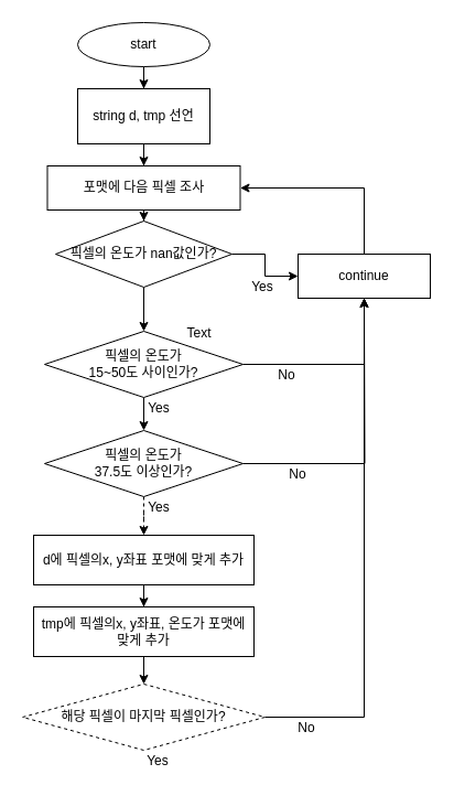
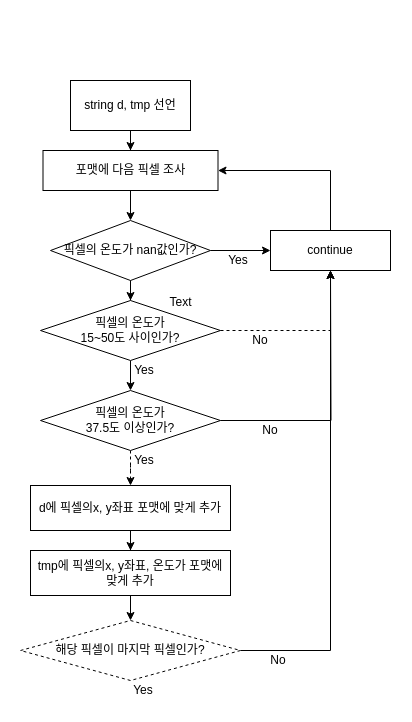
  <mxCell id="0" />
  <mxCell id="1" parent="0" />
- <mxCell id="2" style="edgeStyle=orthogonalEdgeStyle;rounded=0;orthogonalLoop=1;jettySize=auto;html=1;entryX=0.5;entryY=0;entryDx=0;entryDy=0;" edge="1" parent="1" source="3" target="5"><mxGeometry relative="1" as="geometry" /></mxCell>
- <mxCell id="3" value="start" style="ellipse;whiteSpace=wrap;html=1;" vertex="1" parent="1"><mxGeometry x="70" y="20" width="120" height="40" as="geometry" /></mxCell>
  <mxCell id="4" value="" style="edgeStyle=orthogonalEdgeStyle;rounded=0;orthogonalLoop=1;jettySize=auto;html=1;" edge="1" parent="1" source="5" target="7"><mxGeometry relative="1" as="geometry" /></mxCell>
  <mxCell id="5" value="string d, tmp 선언" style="rounded=0;whiteSpace=wrap;html=1;" vertex="1" parent="1"><mxGeometry x="70" y="80" width="120" height="50" as="geometry" /></mxCell>
  <mxCell id="6" value="" style="edgeStyle=orthogonalEdgeStyle;rounded=0;orthogonalLoop=1;jettySize=auto;html=1;" edge="1" parent="1" source="7" target="10"><mxGeometry relative="1" as="geometry" /></mxCell>
  <mxCell id="7" value="포맷에 다음 픽셀 조사" style="rounded=0;whiteSpace=wrap;html=1;" vertex="1" parent="1"><mxGeometry x="42.5" y="150" width="175" height="40" as="geometry" /></mxCell>
  <mxCell id="8" value="" style="edgeStyle=orthogonalEdgeStyle;rounded=0;orthogonalLoop=1;jettySize=auto;html=1;" edge="1" parent="1" source="10" target="13"><mxGeometry relative="1" as="geometry" /></mxCell>
  <mxCell id="9" style="edgeStyle=orthogonalEdgeStyle;rounded=0;orthogonalLoop=1;jettySize=auto;html=1;exitX=1;exitY=0.5;exitDx=0;exitDy=0;entryX=0;entryY=0.5;entryDx=0;entryDy=0;" edge="1" parent="1" source="10" target="28"><mxGeometry relative="1" as="geometry" /></mxCell>
- <mxCell id="10" value="픽셀의 온도가 nan값인가?" style="rhombus;whiteSpace=wrap;html=1;" vertex="1" parent="1"><mxGeometry x="50" y="200" width="160" height="60" as="geometry" /></mxCell>
+ <mxCell id="10" value="픽셀의 온도가 nan값인가?" style="rhombus;whiteSpace=wrap;html=1;" vertex="1" parent="1"><mxGeometry x="50" y="220" width="160" height="60" as="geometry" /></mxCell>
  <mxCell id="11" value="" style="edgeStyle=orthogonalEdgeStyle;rounded=0;orthogonalLoop=1;jettySize=auto;html=1;" edge="1" parent="1" source="13" target="16"><mxGeometry relative="1" as="geometry" /></mxCell>
- <mxCell id="12" style="edgeStyle=orthogonalEdgeStyle;rounded=0;orthogonalLoop=1;jettySize=auto;html=1;entryX=0.5;entryY=1;entryDx=0;entryDy=0;" edge="1" parent="1" source="13" target="28"><mxGeometry relative="1" as="geometry" /></mxCell>
+ <mxCell id="12" style="edgeStyle=orthogonalEdgeStyle;rounded=0;orthogonalLoop=1;jettySize=auto;html=1;entryX=0.5;entryY=1;entryDx=0;entryDy=0;dashed=1;" edge="1" parent="1" source="13" target="28"><mxGeometry relative="1" as="geometry" /></mxCell>
  <mxCell id="13" value="픽셀의 온도가&lt;br&gt;15~50도 사이인가?" style="rhombus;whiteSpace=wrap;html=1;" vertex="1" parent="1"><mxGeometry x="40" y="300" width="180" height="60" as="geometry" /></mxCell>
  <mxCell id="14" value="" style="edgeStyle=orthogonalEdgeStyle;rounded=0;orthogonalLoop=1;jettySize=auto;html=1;dashed=1;" edge="1" parent="1" source="16" target="18"><mxGeometry relative="1" as="geometry" /></mxCell>
  <mxCell id="15" style="edgeStyle=orthogonalEdgeStyle;rounded=0;orthogonalLoop=1;jettySize=auto;html=1;exitX=1;exitY=0.5;exitDx=0;exitDy=0;" edge="1" parent="1" source="16"><mxGeometry relative="1" as="geometry"><mxPoint x="330" y="270" as="targetPoint" /></mxGeometry></mxCell>
  <mxCell id="16" value="픽셀의 온도가&lt;br&gt;37.5도 이상인가?" style="rhombus;whiteSpace=wrap;html=1;" vertex="1" parent="1"><mxGeometry x="40" y="390" width="180" height="60" as="geometry" /></mxCell>
  <mxCell id="17" value="" style="edgeStyle=orthogonalEdgeStyle;rounded=0;orthogonalLoop=1;jettySize=auto;html=1;" edge="1" parent="1" source="18" target="20"><mxGeometry relative="1" as="geometry" /></mxCell>
  <mxCell id="18" value="d에 픽셀의x, y좌표 포맷에 맞게 추가" style="rounded=0;whiteSpace=wrap;html=1;" vertex="1" parent="1"><mxGeometry x="30" y="485" width="200" height="45" as="geometry" /></mxCell>
  <mxCell id="19" value="" style="edgeStyle=orthogonalEdgeStyle;rounded=0;orthogonalLoop=1;jettySize=auto;html=1;" edge="1" parent="1" source="20" target="22"><mxGeometry relative="1" as="geometry" /></mxCell>
  <mxCell id="20" value="tmp에 픽셀의x, y좌표, 온도가 포맷에 맞게 추가" style="rounded=0;whiteSpace=wrap;html=1;" vertex="1" parent="1"><mxGeometry x="30" y="550" width="200" height="45" as="geometry" /></mxCell>
  <mxCell id="21" style="edgeStyle=orthogonalEdgeStyle;rounded=0;orthogonalLoop=1;jettySize=auto;html=1;exitX=1;exitY=0.5;exitDx=0;exitDy=0;entryX=0.5;entryY=1;entryDx=0;entryDy=0;" edge="1" parent="1" source="22" target="28"><mxGeometry relative="1" as="geometry" /></mxCell>
  <mxCell id="22" value="해당 픽셀이 마지막 픽셀인가?" style="rhombus;whiteSpace=wrap;html=1;dashed=1;" vertex="1" parent="1"><mxGeometry x="20" y="620" width="220" height="60" as="geometry" /></mxCell>
  <mxCell id="23" value="Yes" style="text;html=1;strokeColor=none;fillColor=none;align=center;verticalAlign=middle;whiteSpace=wrap;rounded=0;" vertex="1" parent="1"><mxGeometry x="217.5" y="250" width="40" height="20" as="geometry" /></mxCell>
  <mxCell id="24" value="Yes" style="text;html=1;strokeColor=none;fillColor=none;align=center;verticalAlign=middle;whiteSpace=wrap;rounded=0;" vertex="1" parent="1"><mxGeometry x="124" y="360" width="40" height="20" as="geometry" /></mxCell>
  <mxCell id="25" value="Yes" style="text;html=1;strokeColor=none;fillColor=none;align=center;verticalAlign=middle;whiteSpace=wrap;rounded=0;" vertex="1" parent="1"><mxGeometry x="124" y="450" width="40" height="20" as="geometry" /></mxCell>
  <mxCell id="26" value="Yes" style="text;html=1;strokeColor=none;fillColor=none;align=center;verticalAlign=middle;whiteSpace=wrap;rounded=0;" vertex="1" parent="1"><mxGeometry x="123" y="680" width="40" height="20" as="geometry" /></mxCell>
  <mxCell id="27" style="edgeStyle=orthogonalEdgeStyle;rounded=0;orthogonalLoop=1;jettySize=auto;html=1;exitX=0.5;exitY=0;exitDx=0;exitDy=0;entryX=1;entryY=0.5;entryDx=0;entryDy=0;" edge="1" parent="1" source="28" target="7"><mxGeometry relative="1" as="geometry"><mxPoint x="330" y="170" as="targetPoint" /></mxGeometry></mxCell>
  <mxCell id="28" value="continue" style="rounded=0;whiteSpace=wrap;html=1;" vertex="1" parent="1"><mxGeometry x="270" y="230" width="120" height="40" as="geometry" /></mxCell>
  <mxCell id="29" value="No" style="text;html=1;strokeColor=none;fillColor=none;align=center;verticalAlign=middle;whiteSpace=wrap;rounded=0;" vertex="1" parent="1"><mxGeometry x="240" y="330" width="40" height="20" as="geometry" /></mxCell>
  <mxCell id="30" value="No" style="text;html=1;strokeColor=none;fillColor=none;align=center;verticalAlign=middle;whiteSpace=wrap;rounded=0;" vertex="1" parent="1"><mxGeometry x="250" y="420" width="40" height="20" as="geometry" /></mxCell>
  <mxCell id="31" value="No" style="text;html=1;strokeColor=none;fillColor=none;align=center;verticalAlign=middle;whiteSpace=wrap;rounded=0;" vertex="1" parent="1"><mxGeometry x="257.5" y="650" width="40" height="20" as="geometry" /></mxCell>
  <mxCell id="32" value="Text" style="text;html=1;align=center;verticalAlign=middle;resizable=0;points=[];autosize=1;" vertex="1" parent="1"><mxGeometry x="160" y="292" width="40" height="20" as="geometry" /></mxCell>
